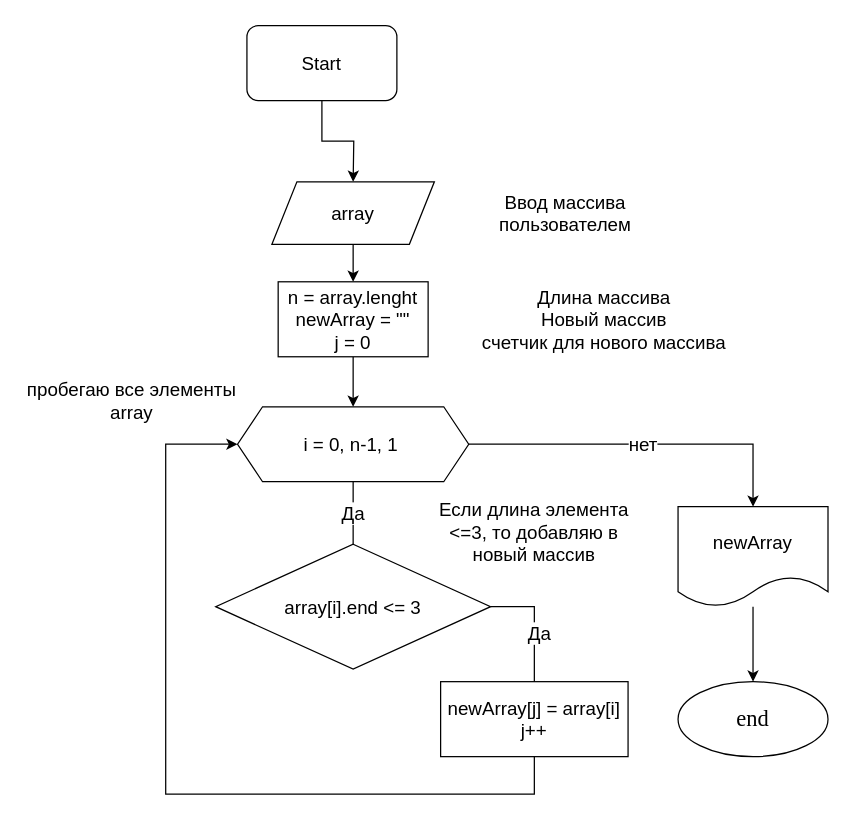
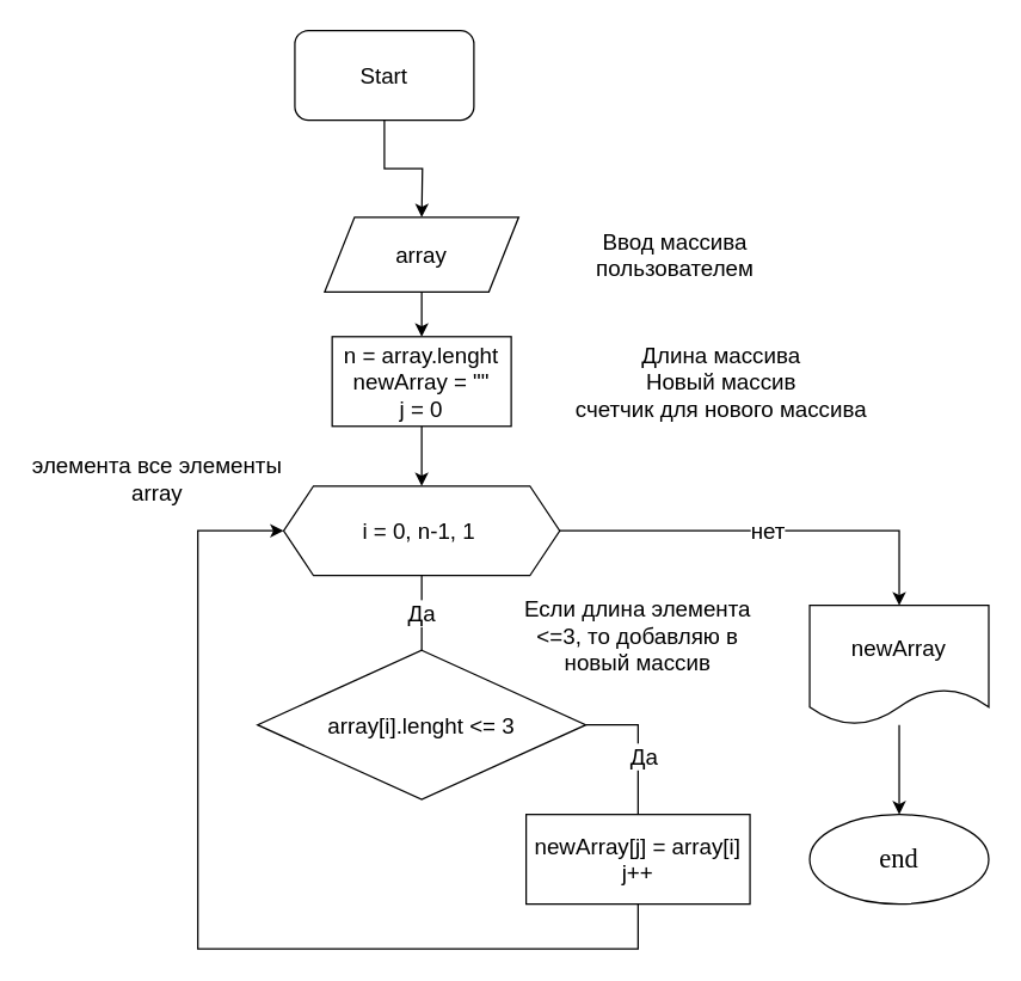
  <mxCell id="0" />
  <mxCell id="1" parent="0" />
  <mxCell id="2" value="" style="edgeStyle=orthogonalEdgeStyle;rounded=0;orthogonalLoop=1;jettySize=auto;html=1;fontSize=15;" edge="1" parent="1" source="3"><mxGeometry relative="1" as="geometry"><mxPoint x="282" y="145" as="targetPoint" /></mxGeometry></mxCell>
  <mxCell id="3" value="Start" style="rounded=1;whiteSpace=wrap;html=1;fontSize=15;" vertex="1" parent="1"><mxGeometry x="197" y="20" width="120" height="60" as="geometry" /></mxCell>
  <mxCell id="4" value="" style="edgeStyle=orthogonalEdgeStyle;rounded=0;orthogonalLoop=1;jettySize=auto;html=1;entryX=0.5;entryY=0;entryDx=0;entryDy=0;fontSize=15;" edge="1" parent="1" source="5" target="9"><mxGeometry relative="1" as="geometry"><mxPoint x="282" y="295" as="targetPoint" /></mxGeometry></mxCell>
  <mxCell id="5" value="array" style="shape=parallelogram;perimeter=parallelogramPerimeter;whiteSpace=wrap;html=1;fixedSize=1;fontSize=15;" vertex="1" parent="1"><mxGeometry x="217" y="145" width="130" height="50" as="geometry" /></mxCell>
  <mxCell id="6" value="Да" style="edgeStyle=orthogonalEdgeStyle;rounded=0;orthogonalLoop=1;jettySize=auto;html=1;fontSize=15;endArrow=none;" edge="1" parent="1" source="7" target="11"><mxGeometry relative="1" as="geometry" /></mxCell>
  <mxCell id="7" value="i = 0, n-1, 1&amp;nbsp;" style="shape=hexagon;perimeter=hexagonPerimeter2;whiteSpace=wrap;html=1;fixedSize=1;fontSize=15;" vertex="1" parent="1"><mxGeometry x="189.5" y="325" width="185" height="60" as="geometry" /></mxCell>
  <mxCell id="8" value="" style="edgeStyle=orthogonalEdgeStyle;rounded=0;orthogonalLoop=1;jettySize=auto;html=1;fontSize=15;" edge="1" parent="1" source="9" target="7"><mxGeometry relative="1" as="geometry" /></mxCell>
  <mxCell id="9" value="n = array.lenght&lt;br style=&quot;font-size: 15px;&quot;&gt;newArray = &quot;&quot;&lt;br style=&quot;font-size: 15px;&quot;&gt;j = 0" style="rounded=0;whiteSpace=wrap;html=1;fontSize=15;" vertex="1" parent="1"><mxGeometry x="222" y="225" width="120" height="60" as="geometry" /></mxCell>
  <mxCell id="10" value="Ввод массива пользователем" style="text;html=1;strokeColor=none;fillColor=none;align=center;verticalAlign=middle;whiteSpace=wrap;rounded=0;fontSize=15;" vertex="1" parent="1"><mxGeometry x="422" y="155" width="60" height="30" as="geometry" /></mxCell>
- <mxCell id="11" value="array[i].end &amp;lt;= 3" style="rhombus;whiteSpace=wrap;html=1;fontSize=15;" vertex="1" parent="1"><mxGeometry x="172" y="435" width="220" height="100" as="geometry" /></mxCell>
+ <mxCell id="11" value="array[i].lenght &amp;lt;= 3" style="rhombus;whiteSpace=wrap;html=1;fontSize=15;" vertex="1" parent="1"><mxGeometry x="172" y="435" width="220" height="100" as="geometry" /></mxCell>
  <mxCell id="12" value="newArray[j] = array[i]&lt;br&gt;j++" style="whiteSpace=wrap;html=1;fontSize=15;" vertex="1" parent="1"><mxGeometry x="352" y="545" width="150" height="60" as="geometry" /></mxCell>
  <mxCell id="13" value="" style="endArrow=none;html=1;rounded=0;fontSize=15;exitX=1;exitY=0.5;exitDx=0;exitDy=0;entryX=0.5;entryY=0;entryDx=0;entryDy=0;" edge="1" parent="1" source="11" target="12"><mxGeometry width="50" height="50" relative="1" as="geometry"><mxPoint x="422" y="365" as="sourcePoint" /><mxPoint x="472" y="315" as="targetPoint" /><Array as="points"><mxPoint x="427" y="485" /></Array></mxGeometry></mxCell>
  <mxCell id="14" value="Да" style="edgeLabel;html=1;align=center;verticalAlign=middle;resizable=0;points=[];fontSize=15;" vertex="1" connectable="0" parent="13"><mxGeometry x="0.158" y="3" relative="1" as="geometry"><mxPoint as="offset" /></mxGeometry></mxCell>
  <mxCell id="15" value="" style="endArrow=classic;html=1;rounded=0;fontSize=15;exitX=0.5;exitY=1;exitDx=0;exitDy=0;entryX=0;entryY=0.5;entryDx=0;entryDy=0;" edge="1" parent="1" source="12" target="7"><mxGeometry width="50" height="50" relative="1" as="geometry"><mxPoint x="422" y="365" as="sourcePoint" /><mxPoint x="472" y="315" as="targetPoint" /><Array as="points"><mxPoint x="427" y="635" /><mxPoint x="132" y="635" /><mxPoint x="132" y="355" /></Array></mxGeometry></mxCell>
  <mxCell id="16" value="" style="edgeStyle=orthogonalEdgeStyle;rounded=0;orthogonalLoop=1;jettySize=auto;html=1;fontSize=15;" edge="1" parent="1" source="17" target="19"><mxGeometry relative="1" as="geometry" /></mxCell>
  <mxCell id="17" value="newArray" style="shape=document;whiteSpace=wrap;html=1;boundedLbl=1;fontSize=15;" vertex="1" parent="1"><mxGeometry x="542" y="405" width="120" height="80" as="geometry" /></mxCell>
  <mxCell id="18" value="нет" style="endArrow=classic;html=1;rounded=0;fontSize=15;exitX=1;exitY=0.5;exitDx=0;exitDy=0;entryX=0.5;entryY=0;entryDx=0;entryDy=0;" edge="1" parent="1" source="7" target="17"><mxGeometry width="50" height="50" relative="1" as="geometry"><mxPoint x="542" y="375" as="sourcePoint" /><mxPoint x="592" y="325" as="targetPoint" /><Array as="points"><mxPoint x="602" y="355" /></Array></mxGeometry></mxCell>
  <mxCell id="19" value="end" style="ellipse;whiteSpace=wrap;html=1;fontSize=18;fontFamily=Times New Roman;" vertex="1" parent="1"><mxGeometry x="542" y="545" width="120" height="60" as="geometry" /></mxCell>
  <mxCell id="20" value="Длина массива&lt;br&gt;Новый массив&lt;br&gt;счетчик для нового массива" style="text;html=1;strokeColor=none;fillColor=none;align=center;verticalAlign=middle;whiteSpace=wrap;rounded=0;fontSize=15;" vertex="1" parent="1"><mxGeometry x="374.5" y="220" width="216" height="70" as="geometry" /></mxCell>
- <mxCell id="21" value="пробегаю все элементы array" style="text;html=1;strokeColor=none;fillColor=none;align=center;verticalAlign=middle;whiteSpace=wrap;rounded=0;fontSize=15;" vertex="1" parent="1"><mxGeometry x="20" y="295" width="169.5" height="50" as="geometry" /></mxCell>
+ <mxCell id="21" value="элемента все элементы array" style="text;html=1;strokeColor=none;fillColor=none;align=center;verticalAlign=middle;whiteSpace=wrap;rounded=0;fontSize=15;" vertex="1" parent="1"><mxGeometry x="20" y="295" width="169.5" height="50" as="geometry" /></mxCell>
  <mxCell id="22" value="Если длина элемента &amp;lt;=3, то добавляю в новый массив" style="text;html=1;strokeColor=none;fillColor=none;align=center;verticalAlign=middle;whiteSpace=wrap;rounded=0;fontSize=15;" vertex="1" parent="1"><mxGeometry x="342" y="415" width="170" height="20" as="geometry" /></mxCell>
